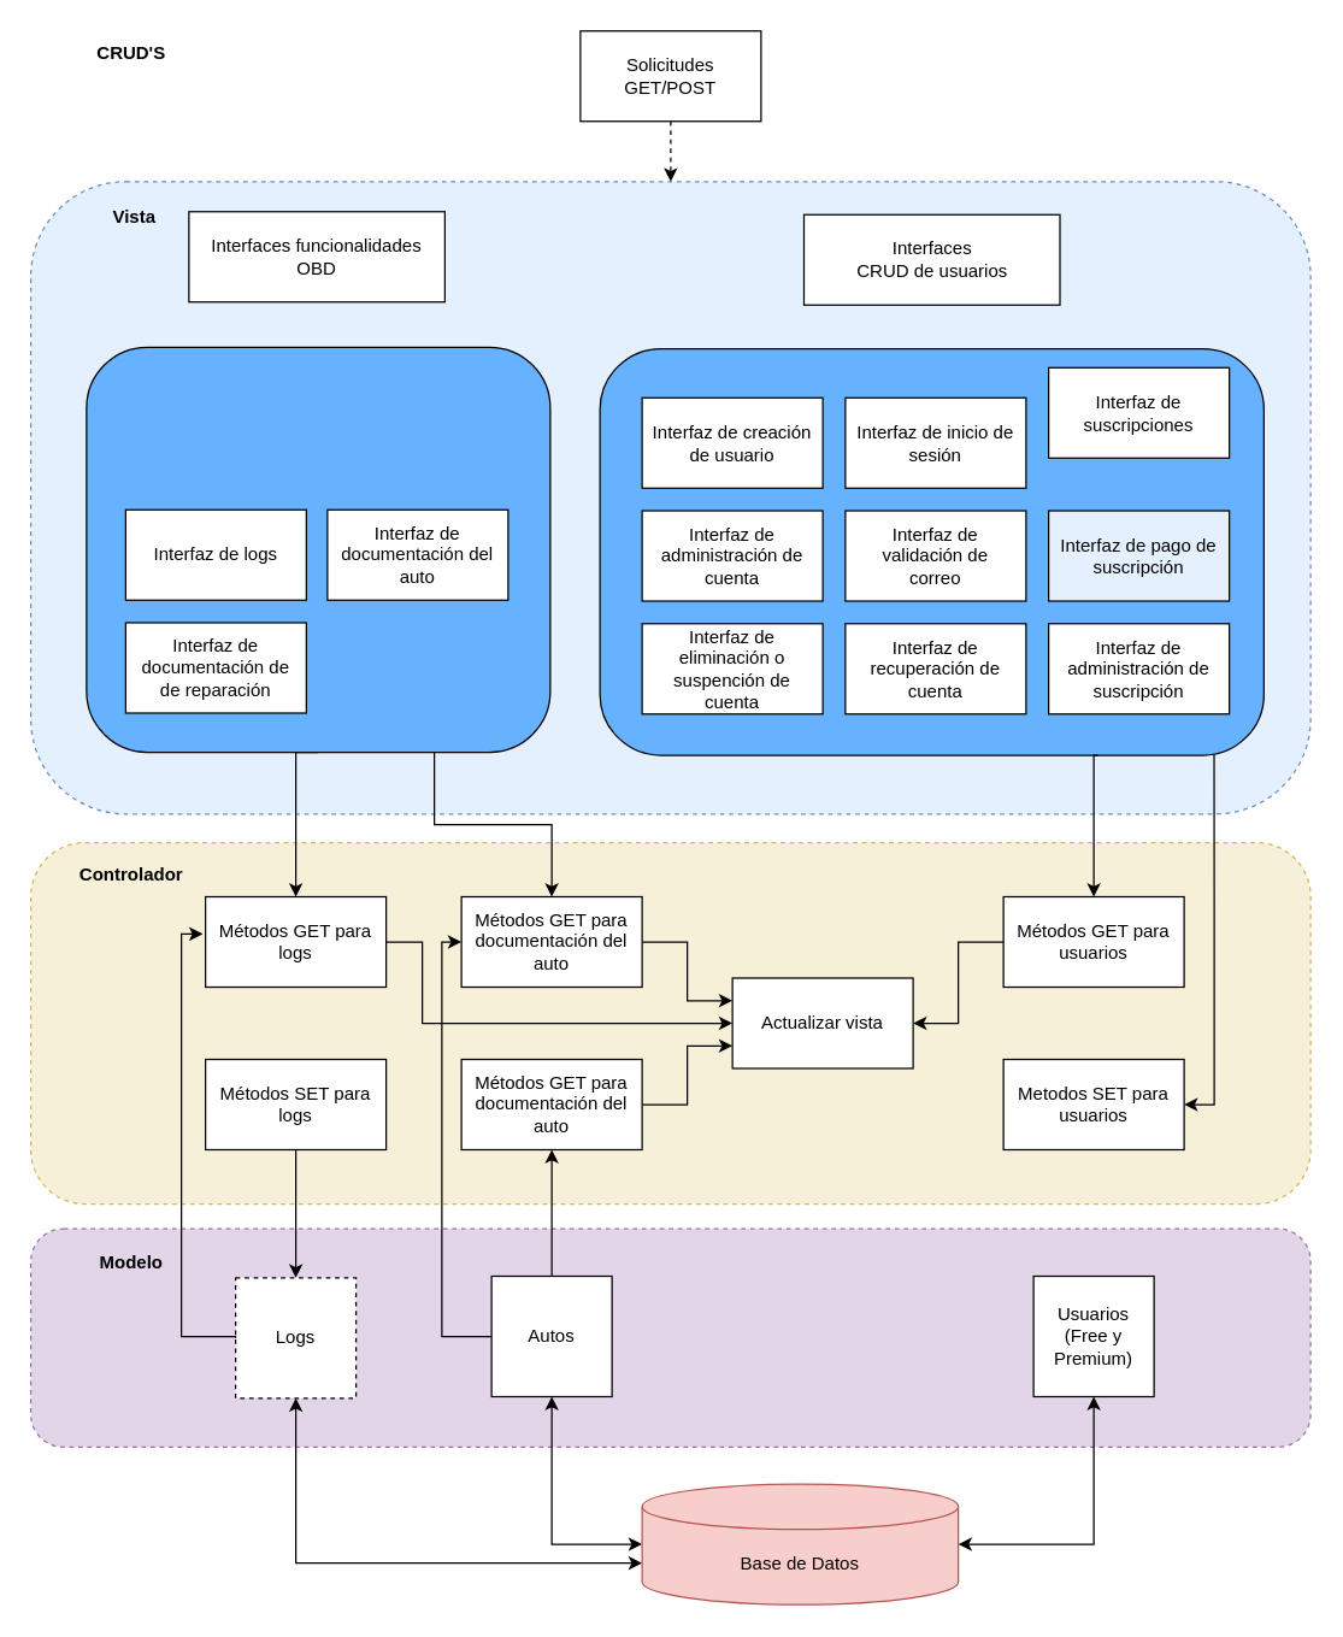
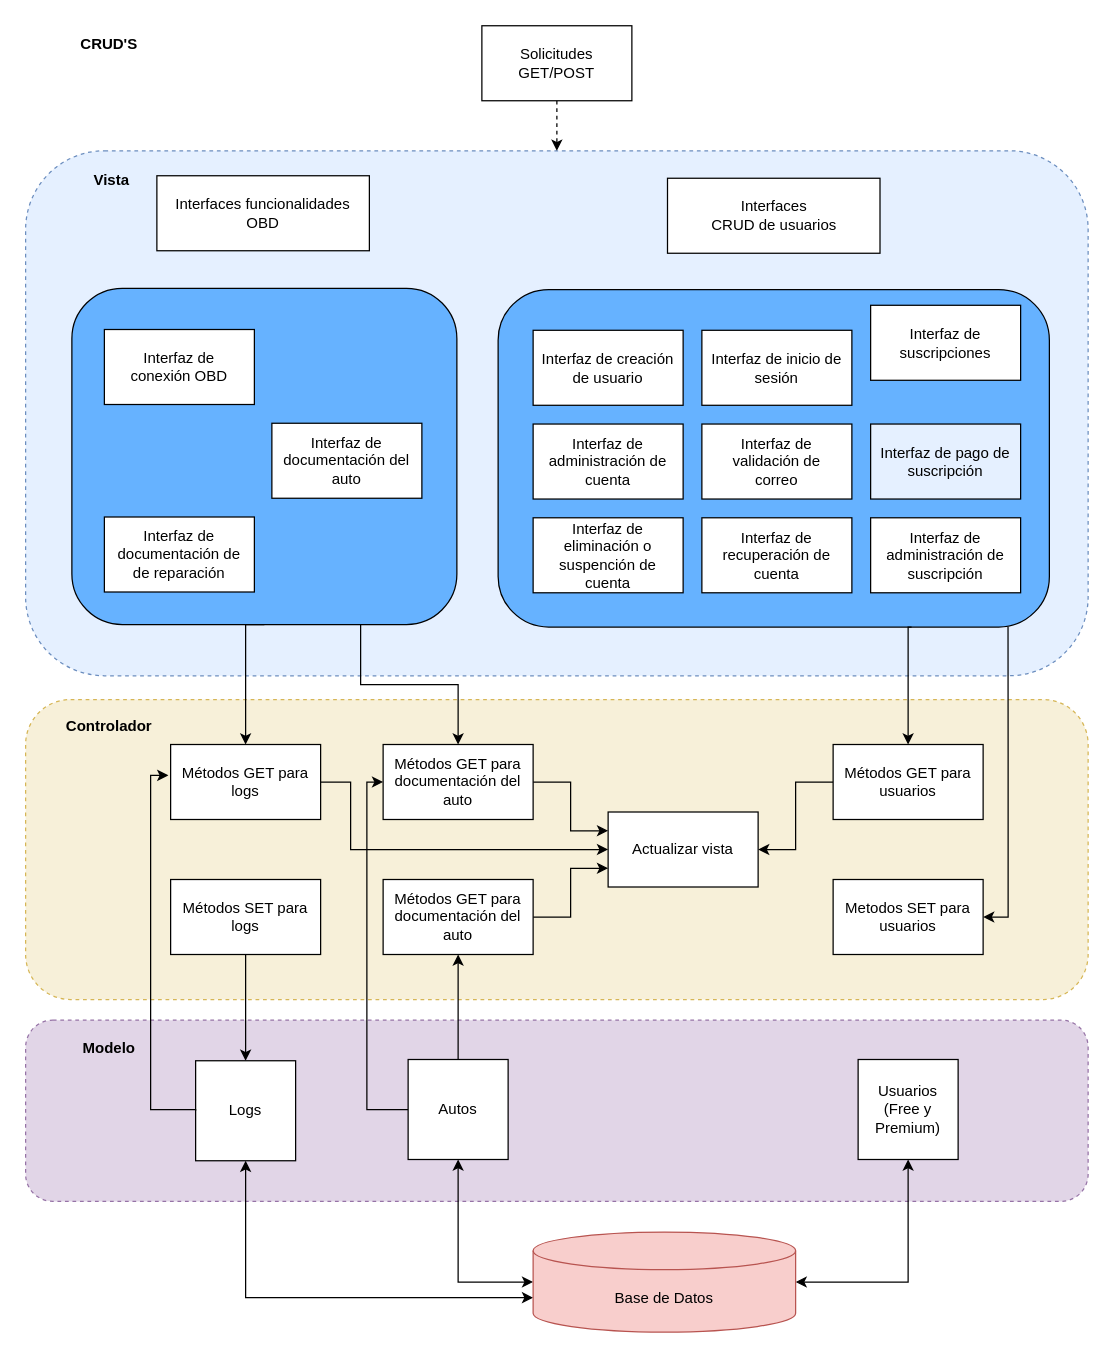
  <mxCell id="0" />
  <mxCell id="1" parent="0" />
  <mxCell id="2" value="" style="rounded=1;whiteSpace=wrap;html=1;fillColor=#e1d5e7;strokeColor=#9673a6;dashed=1;" parent="1" vertex="1"><mxGeometry x="20" y="815.5" width="850" height="145" as="geometry" /></mxCell>
  <mxCell id="3" value="" style="rounded=1;whiteSpace=wrap;html=1;fillColor=#e5f0ff;strokeColor=#6c8ebf;dashed=1;align=center;verticalAlign=middle;spacing=8;labelBackgroundColor=none;" parent="1" vertex="1"><mxGeometry x="20" y="120" width="850" height="420" as="geometry" /></mxCell>
  <mxCell id="4" value="" style="edgeStyle=orthogonalEdgeStyle;rounded=0;orthogonalLoop=1;jettySize=auto;html=1;dashed=1;" edge="1" parent="1" source="5" target="3"><mxGeometry relative="1" as="geometry" /></mxCell>
  <mxCell id="5" value="Solicitudes&lt;div&gt;GET/POST&lt;/div&gt;" style="rounded=0;whiteSpace=wrap;html=1;align=center;verticalAlign=middle;spacing=8;" parent="1" vertex="1"><mxGeometry x="385" y="20" width="120" height="60" as="geometry" /></mxCell>
  <mxCell id="6" value="&lt;b&gt;CRUD'S&lt;/b&gt;" style="text;html=1;align=center;verticalAlign=middle;whiteSpace=wrap;rounded=0;spacing=8;" parent="1" vertex="1"><mxGeometry x="57" y="20" width="60" height="30" as="geometry" /></mxCell>
  <mxCell id="7" value="" style="rounded=1;whiteSpace=wrap;html=1;fillColor=#f7f0d9;strokeColor=#d6b656;dashed=1;" parent="1" vertex="1"><mxGeometry x="20" y="559" width="850" height="240" as="geometry" /></mxCell>
  <mxCell id="8" value="&lt;b&gt;Vista&lt;/b&gt;" style="text;html=1;align=center;verticalAlign=middle;whiteSpace=wrap;rounded=0;spacing=8;" parent="1" vertex="1"><mxGeometry x="59" y="129" width="60" height="30" as="geometry" /></mxCell>
  <mxCell id="9" value="" style="group" parent="1" connectable="0" vertex="1"><mxGeometry x="398" y="142" width="441" height="359" as="geometry" /></mxCell>
  <mxCell id="10" value="Interfaces&lt;div&gt;CRUD de usuarios&lt;/div&gt;" style="rounded=0;whiteSpace=wrap;html=1;align=center;verticalAlign=middle;spacing=8;" parent="9" vertex="1"><mxGeometry x="135.5" width="170" height="60" as="geometry" /></mxCell>
  <mxCell id="11" value="" style="group" parent="9" connectable="0" vertex="1"><mxGeometry y="89" width="441" height="270" as="geometry" /></mxCell>
  <mxCell id="12" value="" style="rounded=1;whiteSpace=wrap;html=1;fillColor=#66B2FF;container=0;align=center;verticalAlign=middle;spacing=8;" parent="11" vertex="1"><mxGeometry width="441" height="270" as="geometry" /></mxCell>
  <mxCell id="13" value="Interfaz de creación de usuario" style="rounded=0;whiteSpace=wrap;html=1;align=center;verticalAlign=middle;spacing=8;" parent="11" vertex="1"><mxGeometry x="28" y="32.63" width="120" height="60" as="geometry" /></mxCell>
  <mxCell id="14" value="Interfaz de inicio de sesión" style="rounded=0;whiteSpace=wrap;html=1;align=center;verticalAlign=middle;spacing=8;" parent="11" vertex="1"><mxGeometry x="163" y="32.63" width="120" height="60" as="geometry" /></mxCell>
  <mxCell id="15" value="Interfaz de suscripciones" style="rounded=0;whiteSpace=wrap;html=1;align=center;verticalAlign=middle;spacing=8;" parent="11" vertex="1"><mxGeometry x="298" y="12.63" width="120" height="60" as="geometry" /></mxCell>
  <mxCell id="16" value="Interfaz de administración de cuenta" style="rounded=0;whiteSpace=wrap;html=1;align=center;verticalAlign=middle;spacing=8;" parent="11" vertex="1"><mxGeometry x="28" y="107.63" width="120" height="60" as="geometry" /></mxCell>
  <mxCell id="17" value="Interfaz de eliminación o suspención de cuenta" style="rounded=0;whiteSpace=wrap;html=1;align=center;verticalAlign=middle;spacing=8;" parent="11" vertex="1"><mxGeometry x="28" y="182.63" width="120" height="60" as="geometry" /></mxCell>
  <mxCell id="18" value="Interfaz de validación de correo" style="rounded=0;whiteSpace=wrap;html=1;align=center;verticalAlign=middle;spacing=8;" parent="11" vertex="1"><mxGeometry x="163" y="107.63" width="120" height="60" as="geometry" /></mxCell>
  <mxCell id="19" value="Interfaz de pago de suscripción" style="rounded=0;whiteSpace=wrap;html=1;align=center;verticalAlign=middle;spacing=8;fillColor=#e5f0ff;" parent="11" vertex="1"><mxGeometry x="298" y="107.63" width="120" height="60" as="geometry" /></mxCell>
  <mxCell id="20" value="Interfaz de recuperación de cuenta" style="rounded=0;whiteSpace=wrap;html=1;align=center;verticalAlign=middle;spacing=8;" parent="11" vertex="1"><mxGeometry x="163" y="182.63" width="120" height="60" as="geometry" /></mxCell>
  <mxCell id="21" value="Interfaz de administración de suscripción" style="rounded=0;whiteSpace=wrap;html=1;align=center;verticalAlign=middle;spacing=8;" vertex="1" parent="11"><mxGeometry x="298" y="182.63" width="120" height="60" as="geometry" /></mxCell>
  <mxCell id="22" value="Actualizar vista" style="rounded=0;whiteSpace=wrap;html=1;align=center;verticalAlign=middle;spacing=8;" parent="1" vertex="1"><mxGeometry x="486" y="649" width="120" height="60" as="geometry" /></mxCell>
  <mxCell id="23" style="edgeStyle=orthogonalEdgeStyle;rounded=0;orthogonalLoop=1;jettySize=auto;html=1;exitX=1;exitY=0.5;exitDx=0;exitDy=0;entryX=0;entryY=0.5;entryDx=0;entryDy=0;" edge="1" parent="1" source="24" target="22"><mxGeometry relative="1" as="geometry"><Array as="points"><mxPoint x="280" y="625" /><mxPoint x="280" y="679" /></Array></mxGeometry></mxCell>
  <mxCell id="24" value="Métodos GET para logs" style="rounded=0;whiteSpace=wrap;html=1;align=center;verticalAlign=middle;spacing=8;" parent="1" vertex="1"><mxGeometry x="136" y="595" width="120" height="60" as="geometry" /></mxCell>
  <mxCell id="25" style="edgeStyle=orthogonalEdgeStyle;rounded=0;orthogonalLoop=1;jettySize=auto;html=1;exitX=1;exitY=0.5;exitDx=0;exitDy=0;entryX=0;entryY=0.75;entryDx=0;entryDy=0;" edge="1" parent="1" source="26" target="22"><mxGeometry relative="1" as="geometry" /></mxCell>
  <mxCell id="26" value="Métodos GET para documentación del auto" style="rounded=0;whiteSpace=wrap;html=1;align=center;verticalAlign=middle;spacing=8;" parent="1" vertex="1"><mxGeometry x="306" y="703" width="120" height="60" as="geometry" /></mxCell>
  <mxCell id="27" value="Metodos SET para usuarios" style="rounded=0;whiteSpace=wrap;html=1;align=center;verticalAlign=middle;spacing=8;" parent="1" vertex="1"><mxGeometry x="666" y="703" width="120" height="60" as="geometry" /></mxCell>
  <mxCell id="28" style="edgeStyle=orthogonalEdgeStyle;rounded=0;orthogonalLoop=1;jettySize=auto;html=1;exitX=0;exitY=0.5;exitDx=0;exitDy=0;entryX=1;entryY=0.5;entryDx=0;entryDy=0;" edge="1" parent="1" source="29" target="22"><mxGeometry relative="1" as="geometry" /></mxCell>
  <mxCell id="29" value="Métodos GET para usuarios" style="rounded=0;whiteSpace=wrap;html=1;align=center;verticalAlign=middle;spacing=8;" parent="1" vertex="1"><mxGeometry x="666" y="595" width="120" height="60" as="geometry" /></mxCell>
  <mxCell id="30" style="edgeStyle=orthogonalEdgeStyle;rounded=0;orthogonalLoop=1;jettySize=auto;html=1;exitX=0;exitY=0.5;exitDx=0;exitDy=0;exitPerimeter=0;entryX=0.5;entryY=1;entryDx=0;entryDy=0;startArrow=classic;startFill=1;" parent="1" source="33" target="36" edge="1"><mxGeometry relative="1" as="geometry" /></mxCell>
  <mxCell id="31" style="edgeStyle=orthogonalEdgeStyle;rounded=0;orthogonalLoop=1;jettySize=auto;html=1;exitX=1;exitY=0.5;exitDx=0;exitDy=0;exitPerimeter=0;entryX=0.5;entryY=1;entryDx=0;entryDy=0;startArrow=classic;startFill=1;" parent="1" source="33" target="37" edge="1"><mxGeometry relative="1" as="geometry" /></mxCell>
  <mxCell id="32" style="edgeStyle=orthogonalEdgeStyle;rounded=0;orthogonalLoop=1;jettySize=auto;html=1;exitX=0;exitY=0;exitDx=0;exitDy=52.5;exitPerimeter=0;entryX=0.5;entryY=1;entryDx=0;entryDy=0;startArrow=classic;startFill=1;" edge="1" parent="1" source="33" target="54"><mxGeometry relative="1" as="geometry" /></mxCell>
  <mxCell id="33" value="Base de Datos" style="shape=cylinder3;whiteSpace=wrap;html=1;boundedLbl=1;backgroundOutline=1;size=15;fillColor=#f8cecc;strokeColor=#b85450;" parent="1" vertex="1"><mxGeometry x="426" y="985" width="210" height="80" as="geometry" /></mxCell>
  <mxCell id="34" style="edgeStyle=orthogonalEdgeStyle;rounded=0;orthogonalLoop=1;jettySize=auto;html=1;exitX=0.5;exitY=0;exitDx=0;exitDy=0;entryX=0.5;entryY=1;entryDx=0;entryDy=0;" edge="1" parent="1" source="36" target="26"><mxGeometry relative="1" as="geometry" /></mxCell>
  <mxCell id="35" style="edgeStyle=orthogonalEdgeStyle;rounded=0;orthogonalLoop=1;jettySize=auto;html=1;exitX=0;exitY=0.5;exitDx=0;exitDy=0;entryX=0;entryY=0.5;entryDx=0;entryDy=0;" edge="1" parent="1" source="36" target="43"><mxGeometry relative="1" as="geometry"><Array as="points"><mxPoint x="293" y="887" /><mxPoint x="293" y="625" /></Array></mxGeometry></mxCell>
  <mxCell id="36" value="Autos" style="whiteSpace=wrap;html=1;aspect=fixed;" parent="1" vertex="1"><mxGeometry x="326" y="847" width="80" height="80" as="geometry" /></mxCell>
  <mxCell id="37" value="Usuarios (Free y Premium)" style="whiteSpace=wrap;html=1;aspect=fixed;rounded=0;" parent="1" vertex="1"><mxGeometry x="686" y="847" width="80" height="80" as="geometry" /></mxCell>
  <mxCell id="38" value="&lt;b&gt;Modelo&lt;/b&gt;" style="text;html=1;align=center;verticalAlign=middle;whiteSpace=wrap;rounded=0;" parent="1" vertex="1"><mxGeometry x="57" y="823" width="60" height="30" as="geometry" /></mxCell>
  <mxCell id="39" value="Controlador" style="text;html=1;align=center;verticalAlign=middle;whiteSpace=wrap;rounded=0;fontStyle=1" parent="1" vertex="1"><mxGeometry x="57" y="566" width="60" height="30" as="geometry" /></mxCell>
  <mxCell id="40" style="edgeStyle=orthogonalEdgeStyle;rounded=0;orthogonalLoop=1;jettySize=auto;html=1;exitX=0.5;exitY=1;exitDx=0;exitDy=0;entryX=0.5;entryY=0;entryDx=0;entryDy=0;" edge="1" parent="1" source="41" target="54"><mxGeometry relative="1" as="geometry" /></mxCell>
  <mxCell id="41" value="Métodos S&lt;span style=&quot;background-color: initial;&quot;&gt;ET par&lt;/span&gt;&lt;span style=&quot;background-color: initial;&quot;&gt;a logs&lt;/span&gt;" style="rounded=0;whiteSpace=wrap;html=1;align=center;verticalAlign=middle;spacing=8;" parent="1" vertex="1"><mxGeometry x="136" y="703" width="120" height="60" as="geometry" /></mxCell>
  <mxCell id="42" style="edgeStyle=orthogonalEdgeStyle;rounded=0;orthogonalLoop=1;jettySize=auto;html=1;exitX=1;exitY=0.5;exitDx=0;exitDy=0;entryX=0;entryY=0.25;entryDx=0;entryDy=0;" edge="1" parent="1" source="43" target="22"><mxGeometry relative="1" as="geometry" /></mxCell>
  <mxCell id="43" value="Métodos GET para documentación del auto" style="rounded=0;whiteSpace=wrap;html=1;align=center;verticalAlign=middle;spacing=8;" parent="1" vertex="1"><mxGeometry x="306" y="595" width="120" height="60" as="geometry" /></mxCell>
  <mxCell id="44" value="Interfaces funcionalidades OBD" style="rounded=0;whiteSpace=wrap;html=1;align=center;verticalAlign=middle;spacing=8;" parent="1" vertex="1"><mxGeometry x="125" y="140" width="170" height="60" as="geometry" /></mxCell>
  <mxCell id="45" style="edgeStyle=orthogonalEdgeStyle;rounded=0;orthogonalLoop=1;jettySize=auto;html=1;exitX=0.5;exitY=1;exitDx=0;exitDy=0;entryX=0.5;entryY=0;entryDx=0;entryDy=0;" edge="1" parent="1" source="47" target="24"><mxGeometry relative="1" as="geometry"><Array as="points"><mxPoint x="196" y="499" /></Array></mxGeometry></mxCell>
  <mxCell id="46" style="edgeStyle=orthogonalEdgeStyle;rounded=0;orthogonalLoop=1;jettySize=auto;html=1;exitX=0.75;exitY=1;exitDx=0;exitDy=0;entryX=0.5;entryY=0;entryDx=0;entryDy=0;" edge="1" parent="1" source="47" target="43"><mxGeometry relative="1" as="geometry" /></mxCell>
  <mxCell id="47" value="" style="rounded=1;whiteSpace=wrap;html=1;fillColor=#66B2FF;container=0;align=center;verticalAlign=middle;spacing=8;" parent="1" vertex="1"><mxGeometry x="57" y="230" width="308" height="269" as="geometry" /></mxCell>
  <mxCell id="48" value="" style="group" parent="1" connectable="0" vertex="1"><mxGeometry x="83" y="263" width="254" height="210" as="geometry" /></mxCell>
  <mxCell id="49" value="Interfaz de documentación del auto" style="rounded=0;whiteSpace=wrap;html=1;align=center;verticalAlign=middle;spacing=8;" parent="48" vertex="1"><mxGeometry x="134" y="75" width="120" height="60" as="geometry" /></mxCell>
- <mxCell id="51" value="Interfaz de logs" style="rounded=0;whiteSpace=wrap;html=1;align=center;verticalAlign=middle;spacing=8;" parent="48" vertex="1"><mxGeometry y="75" width="120" height="60" as="geometry" /></mxCell>
+ <mxCell id="50" value="Interfaz de conexión OBD" style="rounded=0;whiteSpace=wrap;html=1;align=center;verticalAlign=middle;spacing=8;" parent="48" vertex="1"><mxGeometry width="120" height="60" as="geometry" /></mxCell>
  <mxCell id="52" value="Interfaz de documentación de de reparación" style="rounded=0;whiteSpace=wrap;html=1;align=center;verticalAlign=middle;spacing=8;" vertex="1" parent="48"><mxGeometry y="150" width="120" height="60" as="geometry" /></mxCell>
  <mxCell id="53" style="edgeStyle=orthogonalEdgeStyle;rounded=0;orthogonalLoop=1;jettySize=auto;html=1;exitX=0.75;exitY=1;exitDx=0;exitDy=0;entryX=0.5;entryY=0;entryDx=0;entryDy=0;" edge="1" parent="1" source="12" target="29"><mxGeometry relative="1" as="geometry"><Array as="points"><mxPoint x="726" y="501" /></Array></mxGeometry></mxCell>
- <mxCell id="54" value="Logs" style="whiteSpace=wrap;html=1;aspect=fixed;dashed=1;" vertex="1" parent="1"><mxGeometry x="156" y="848" width="80" height="80" as="geometry" /></mxCell>
+ <mxCell id="54" value="Logs" style="whiteSpace=wrap;html=1;aspect=fixed;" vertex="1" parent="1"><mxGeometry x="156" y="848" width="80" height="80" as="geometry" /></mxCell>
  <mxCell id="55" style="edgeStyle=orthogonalEdgeStyle;rounded=0;orthogonalLoop=1;jettySize=auto;html=1;exitX=1;exitY=0.5;exitDx=0;exitDy=0;entryX=0.925;entryY=1;entryDx=0;entryDy=0;entryPerimeter=0;startArrow=classic;startFill=1;endArrow=none;" edge="1" parent="1" source="27" target="12"><mxGeometry relative="1" as="geometry" /></mxCell>
  <mxCell id="56" style="edgeStyle=orthogonalEdgeStyle;rounded=0;orthogonalLoop=1;jettySize=auto;html=1;exitX=0;exitY=0.5;exitDx=0;exitDy=0;entryX=-0.015;entryY=0.411;entryDx=0;entryDy=0;entryPerimeter=0;" edge="1" parent="1" source="54" target="24"><mxGeometry relative="1" as="geometry"><Array as="points"><mxPoint x="120" y="887" /><mxPoint x="120" y="620" /></Array></mxGeometry></mxCell>
